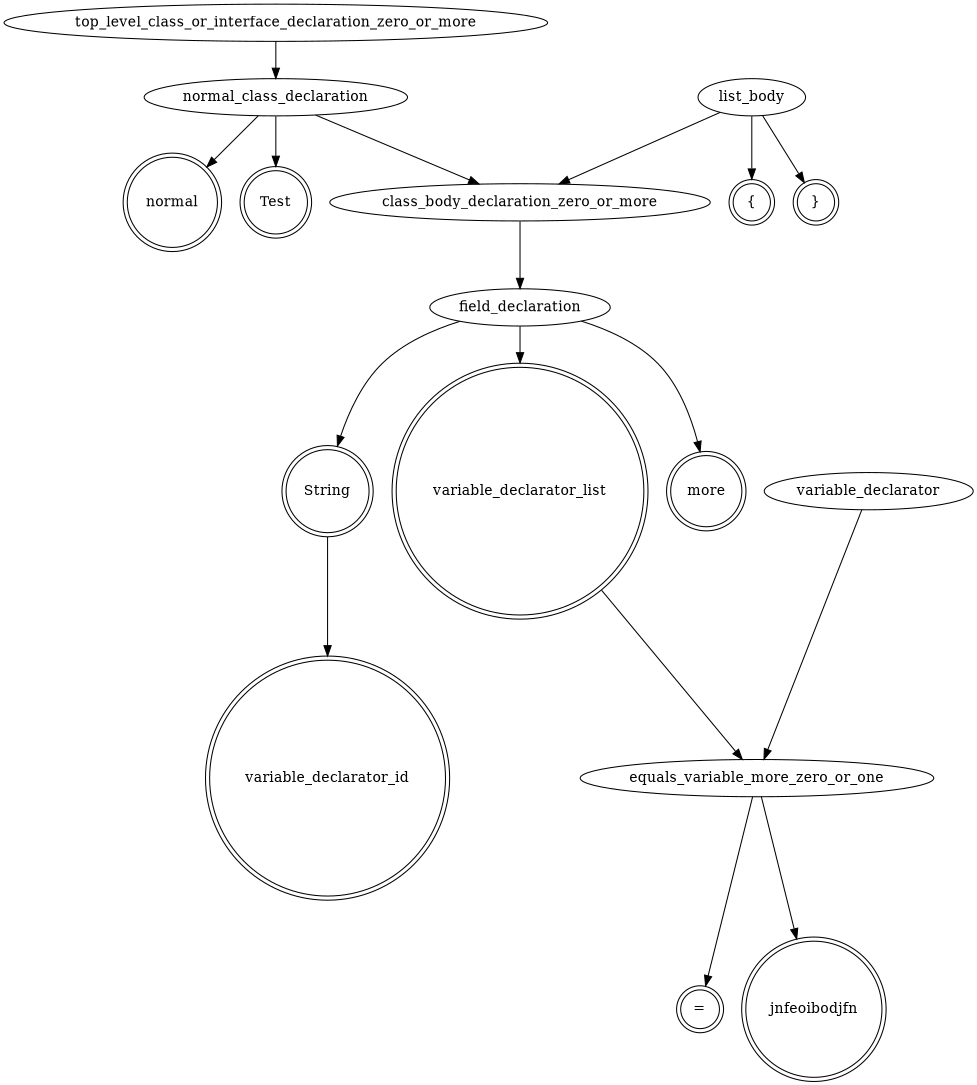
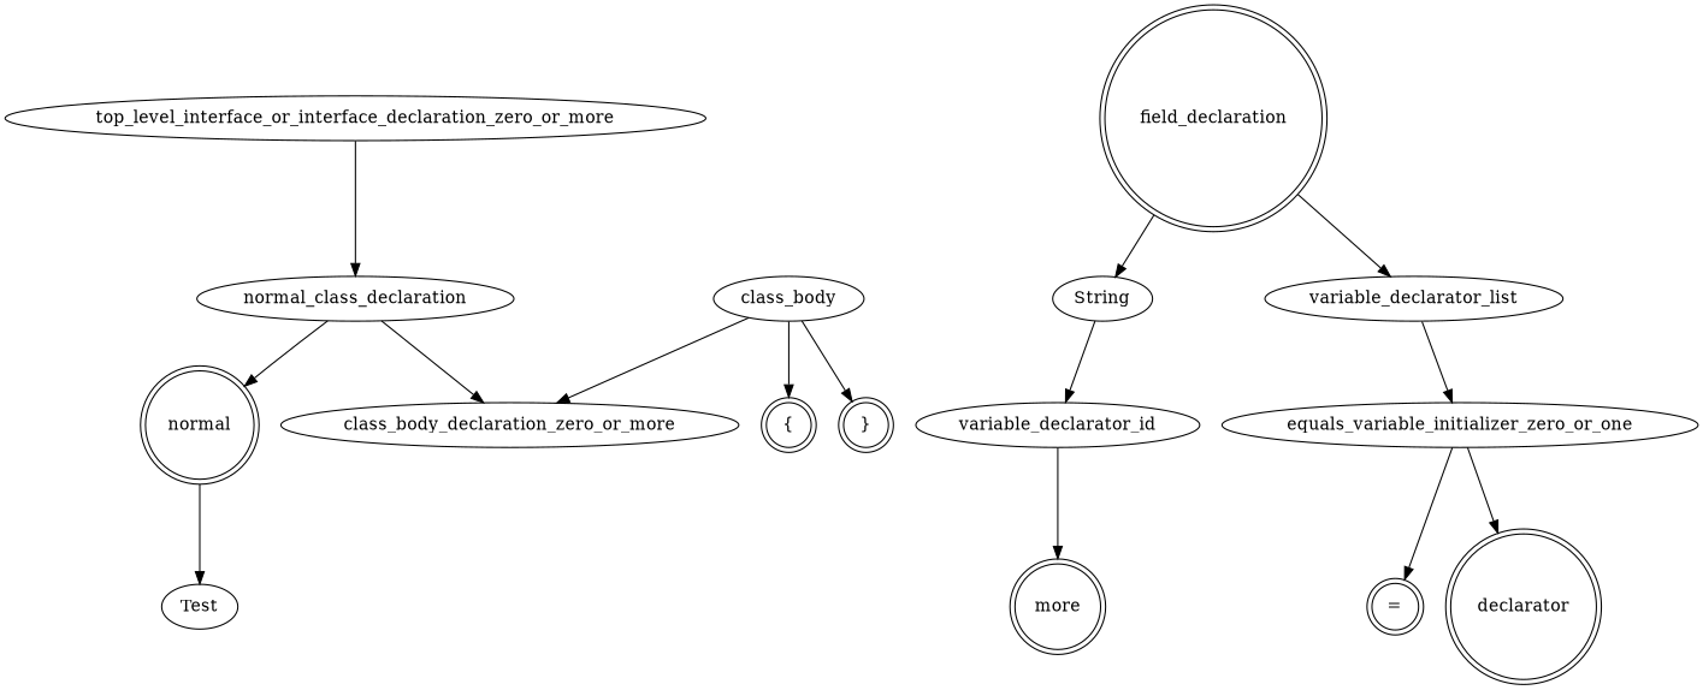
  digraph {
-   n1 [label=top_level_class_or_interface_declaration_zero_or_more]
+   n1 [label=top_level_interface_or_interface_declaration_zero_or_more]
    n2 [label=normal_class_declaration]
    n3 [label=normal shape=doublecircle]
-   n4 [label=Test shape=doublecircle]
+   n4 [label=Test shape=ellipse]
    n5 [label=class_body_declaration_zero_or_more]
-   n6 [label=list_body]
+   n6 [label=class_body]
    n7 [label="{" shape=doublecircle]
    n8 [label="}" shape=doublecircle]
-   n9 [label=field_declaration]
-   n10 [label=String shape=doublecircle]
-   n11 [label=variable_declarator_list shape=doublecircle]
-   n12 [label=variable_declarator_id shape=doublecircle]
-   n13 [label=equals_variable_more_zero_or_one]
-   n14 [label=variable_declarator]
+   n9 [label=field_declaration shape=doublecircle]
+   n10 [label=String shape=ellipse]
+   n11 [label=variable_declarator_list]
+   n12 [label=variable_declarator_id]
+   n13 [label=equals_variable_initializer_zero_or_one]
    n15 [label=more shape=doublecircle]
    n16 [label="=" shape=doublecircle]
-   n17 [label=jnfeoibodjfn shape=doublecircle]
+   n17 [label=declarator shape=doublecircle]
    n1 -> n2
    n2 -> n3
-   n2 -> n4
+   n3 -> n4
    n2 -> n5
-   n5 -> n9
    n6 -> n5
    n6 -> n7
    n6 -> n8
    n9 -> n10
    n9 -> n11
    n10 -> n12
    n11 -> n13
-   n9 -> n15
+   n12 -> n15
    n13 -> n16
    n13 -> n17
-   n14 -> n13
  }
